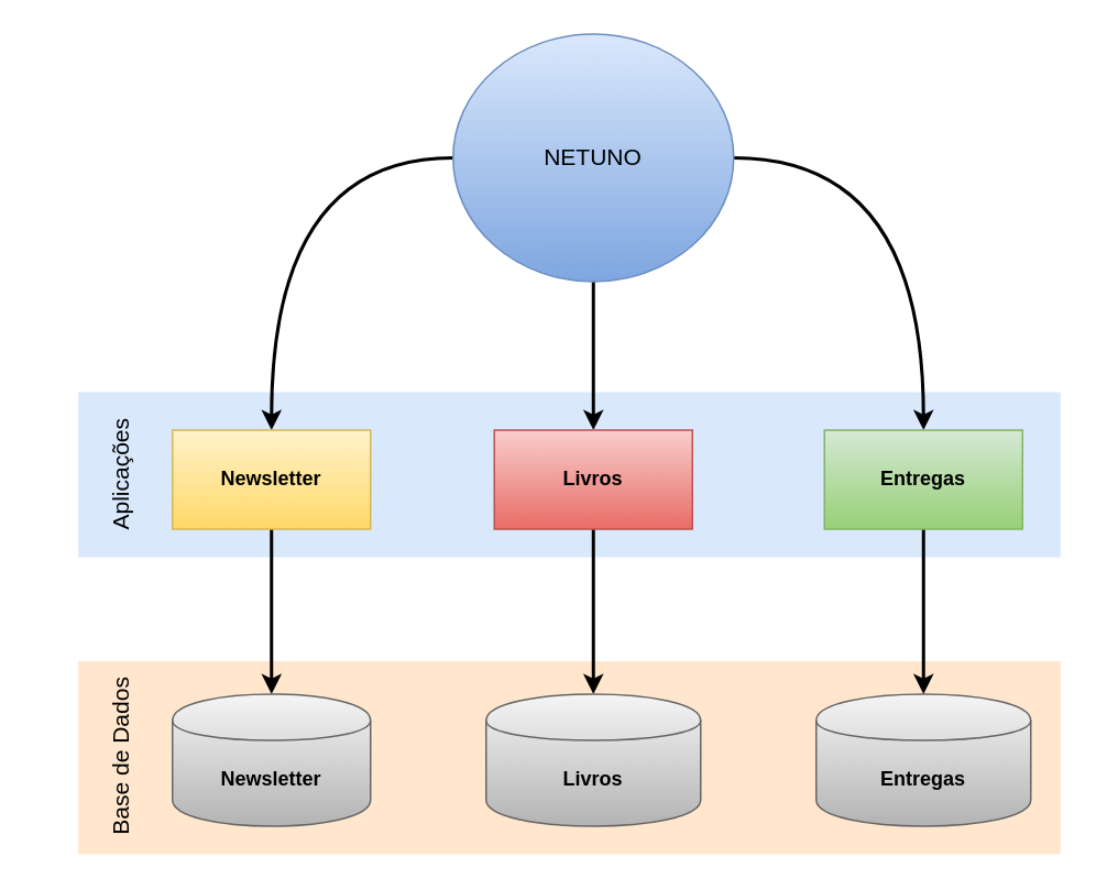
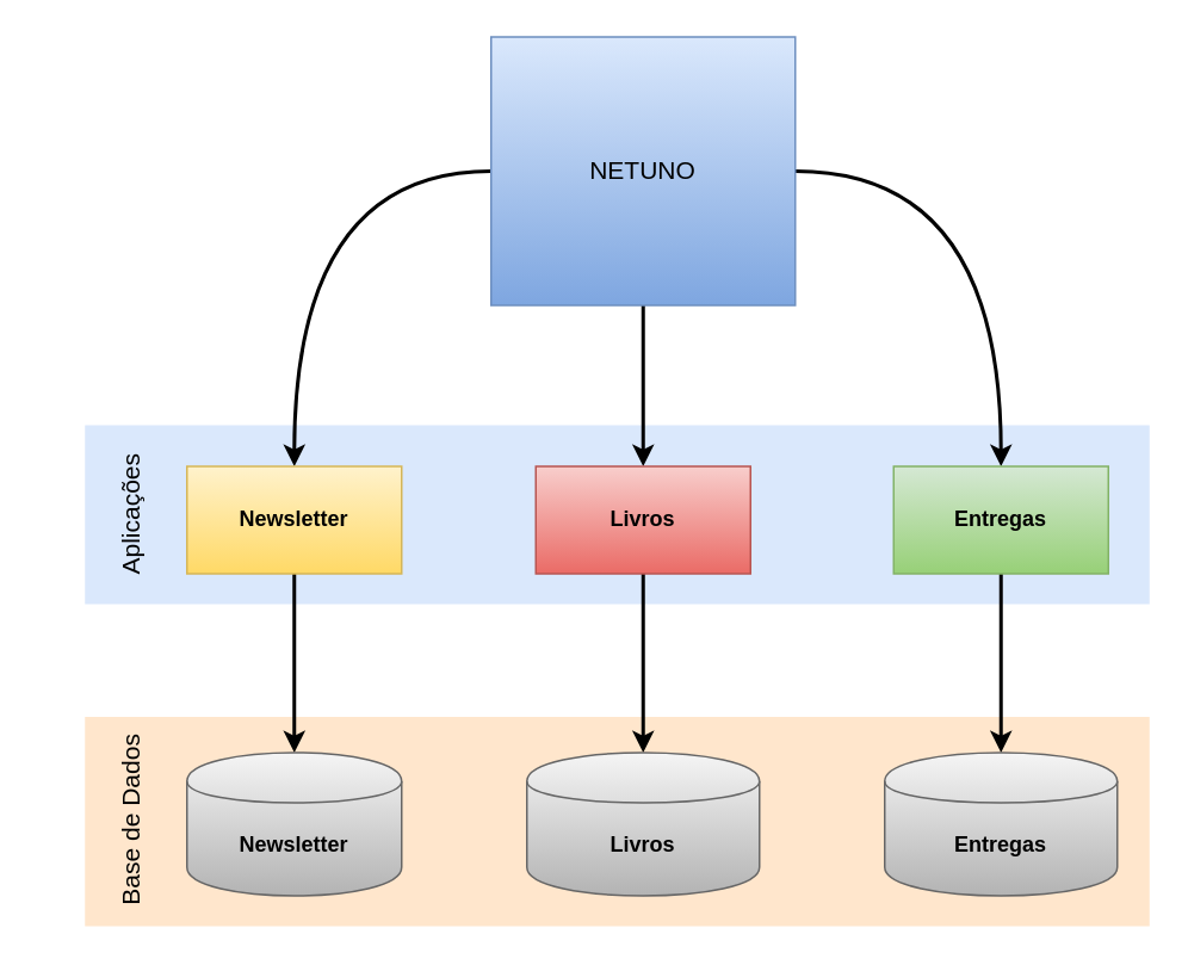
  <mxCell id="0" />
  <mxCell id="1" parent="0" />
  <mxCell id="2" value="" style="rounded=0;whiteSpace=wrap;html=1;strokeColor=none;fillColor=#ffe6cc;" vertex="1" parent="1"><mxGeometry x="47" y="400" width="595" height="117" as="geometry" /></mxCell>
  <mxCell id="3" value="Base de Dados" style="text;html=1;strokeColor=none;fillColor=none;align=center;verticalAlign=middle;whiteSpace=wrap;rounded=0;rotation=-90;fontStyle=0;fontSize=14;" vertex="1" parent="1"><mxGeometry x="20.25" y="447.75" width="105.5" height="20" as="geometry" /></mxCell>
  <mxCell id="4" value="" style="rounded=0;whiteSpace=wrap;html=1;fillColor=#dae8fc;strokeColor=none;" vertex="1" parent="1"><mxGeometry x="47" y="237" width="595" height="100" as="geometry" /></mxCell>
  <mxCell id="5" style="edgeStyle=orthogonalEdgeStyle;curved=1;orthogonalLoop=1;jettySize=auto;html=1;strokeWidth=2;" edge="1" parent="1" source="8" target="10"><mxGeometry relative="1" as="geometry" /></mxCell>
  <mxCell id="6" style="edgeStyle=orthogonalEdgeStyle;curved=1;orthogonalLoop=1;jettySize=auto;html=1;entryX=0.5;entryY=0;entryDx=0;entryDy=0;strokeWidth=2;" edge="1" parent="1" source="8" target="12"><mxGeometry relative="1" as="geometry" /></mxCell>
  <mxCell id="7" style="edgeStyle=orthogonalEdgeStyle;curved=1;orthogonalLoop=1;jettySize=auto;html=1;entryX=0.5;entryY=0;entryDx=0;entryDy=0;strokeWidth=2;" edge="1" parent="1" source="8" target="14"><mxGeometry relative="1" as="geometry" /></mxCell>
- <mxCell id="8" value="&lt;span style=&quot;font-size: 14px;&quot;&gt;NETUNO&lt;/span&gt;" style="ellipse;whiteSpace=wrap;html=1;fillColor=#dae8fc;strokeColor=#6c8ebf;gradientColor=#7ea6e0;fontSize=14;fontStyle=0" vertex="1" parent="1"><mxGeometry x="274" y="20" width="170" height="150" as="geometry" /></mxCell>
+ <mxCell id="8" value="&lt;span style=&quot;font-size: 14px;&quot;&gt;NETUNO&lt;/span&gt;" style="whiteSpace=wrap;html=1;fillColor=#dae8fc;strokeColor=#6c8ebf;gradientColor=#7ea6e0;fontSize=14;fontStyle=0;rounded=0;" vertex="1" parent="1"><mxGeometry x="274" y="20" width="170" height="150" as="geometry" /></mxCell>
  <mxCell id="9" style="edgeStyle=orthogonalEdgeStyle;rounded=0;orthogonalLoop=1;jettySize=auto;html=1;strokeWidth=2;" edge="1" parent="1" source="10" target="16"><mxGeometry relative="1" as="geometry" /></mxCell>
  <mxCell id="10" value="&lt;b&gt;Livros&lt;/b&gt;" style="rounded=0;whiteSpace=wrap;html=1;gradientColor=#ea6b66;fillColor=#f8cecc;strokeColor=#b85450;" vertex="1" parent="1"><mxGeometry x="299" y="260" width="120" height="60" as="geometry" /></mxCell>
  <mxCell id="11" style="edgeStyle=orthogonalEdgeStyle;rounded=0;orthogonalLoop=1;jettySize=auto;html=1;strokeWidth=2;" edge="1" parent="1" source="12" target="17"><mxGeometry relative="1" as="geometry" /></mxCell>
  <mxCell id="12" value="&lt;b&gt;Entregas&lt;/b&gt;" style="rounded=0;whiteSpace=wrap;html=1;gradientColor=#97d077;fillColor=#d5e8d4;strokeColor=#82b366;" vertex="1" parent="1"><mxGeometry x="499" y="260" width="120" height="60" as="geometry" /></mxCell>
  <mxCell id="13" style="edgeStyle=orthogonalEdgeStyle;rounded=0;orthogonalLoop=1;jettySize=auto;html=1;strokeWidth=2;" edge="1" parent="1" source="14" target="15"><mxGeometry relative="1" as="geometry" /></mxCell>
  <mxCell id="14" value="&lt;div&gt;&lt;b&gt;Newsletter&lt;/b&gt;&lt;br&gt;&lt;/div&gt;" style="rounded=0;whiteSpace=wrap;html=1;gradientColor=#ffd966;fillColor=#fff2cc;strokeColor=#d6b656;" vertex="1" parent="1"><mxGeometry x="104" y="260" width="120" height="60" as="geometry" /></mxCell>
  <mxCell id="15" value="&lt;div&gt;&lt;b&gt;Newsletter&lt;/b&gt;&lt;/div&gt;" style="shape=cylinder;whiteSpace=wrap;html=1;boundedLbl=1;backgroundOutline=1;gradientColor=#b3b3b3;fillColor=#f5f5f5;strokeColor=#666666;" vertex="1" parent="1"><mxGeometry x="104" y="420" width="120" height="80" as="geometry" /></mxCell>
  <mxCell id="16" value="&lt;div&gt;&lt;b&gt;Livros&lt;/b&gt;&lt;br&gt;&lt;/div&gt;" style="shape=cylinder;whiteSpace=wrap;html=1;boundedLbl=1;backgroundOutline=1;gradientColor=#b3b3b3;fillColor=#f5f5f5;strokeColor=#666666;" vertex="1" parent="1"><mxGeometry x="294" y="420" width="130" height="80" as="geometry" /></mxCell>
  <mxCell id="17" value="&lt;div&gt;&lt;b&gt;Entregas&lt;/b&gt;&lt;/div&gt;" style="shape=cylinder;whiteSpace=wrap;html=1;boundedLbl=1;backgroundOutline=1;gradientColor=#b3b3b3;fillColor=#f5f5f5;strokeColor=#666666;" vertex="1" parent="1"><mxGeometry x="494" y="420" width="130" height="80" as="geometry" /></mxCell>
  <mxCell id="18" value="Aplicações" style="text;html=1;strokeColor=none;fillColor=none;align=center;verticalAlign=middle;whiteSpace=wrap;rounded=0;rotation=-90;fontStyle=0;fontSize=14;" vertex="1" parent="1"><mxGeometry x="28" y="277" width="90" height="20" as="geometry" /></mxCell>
